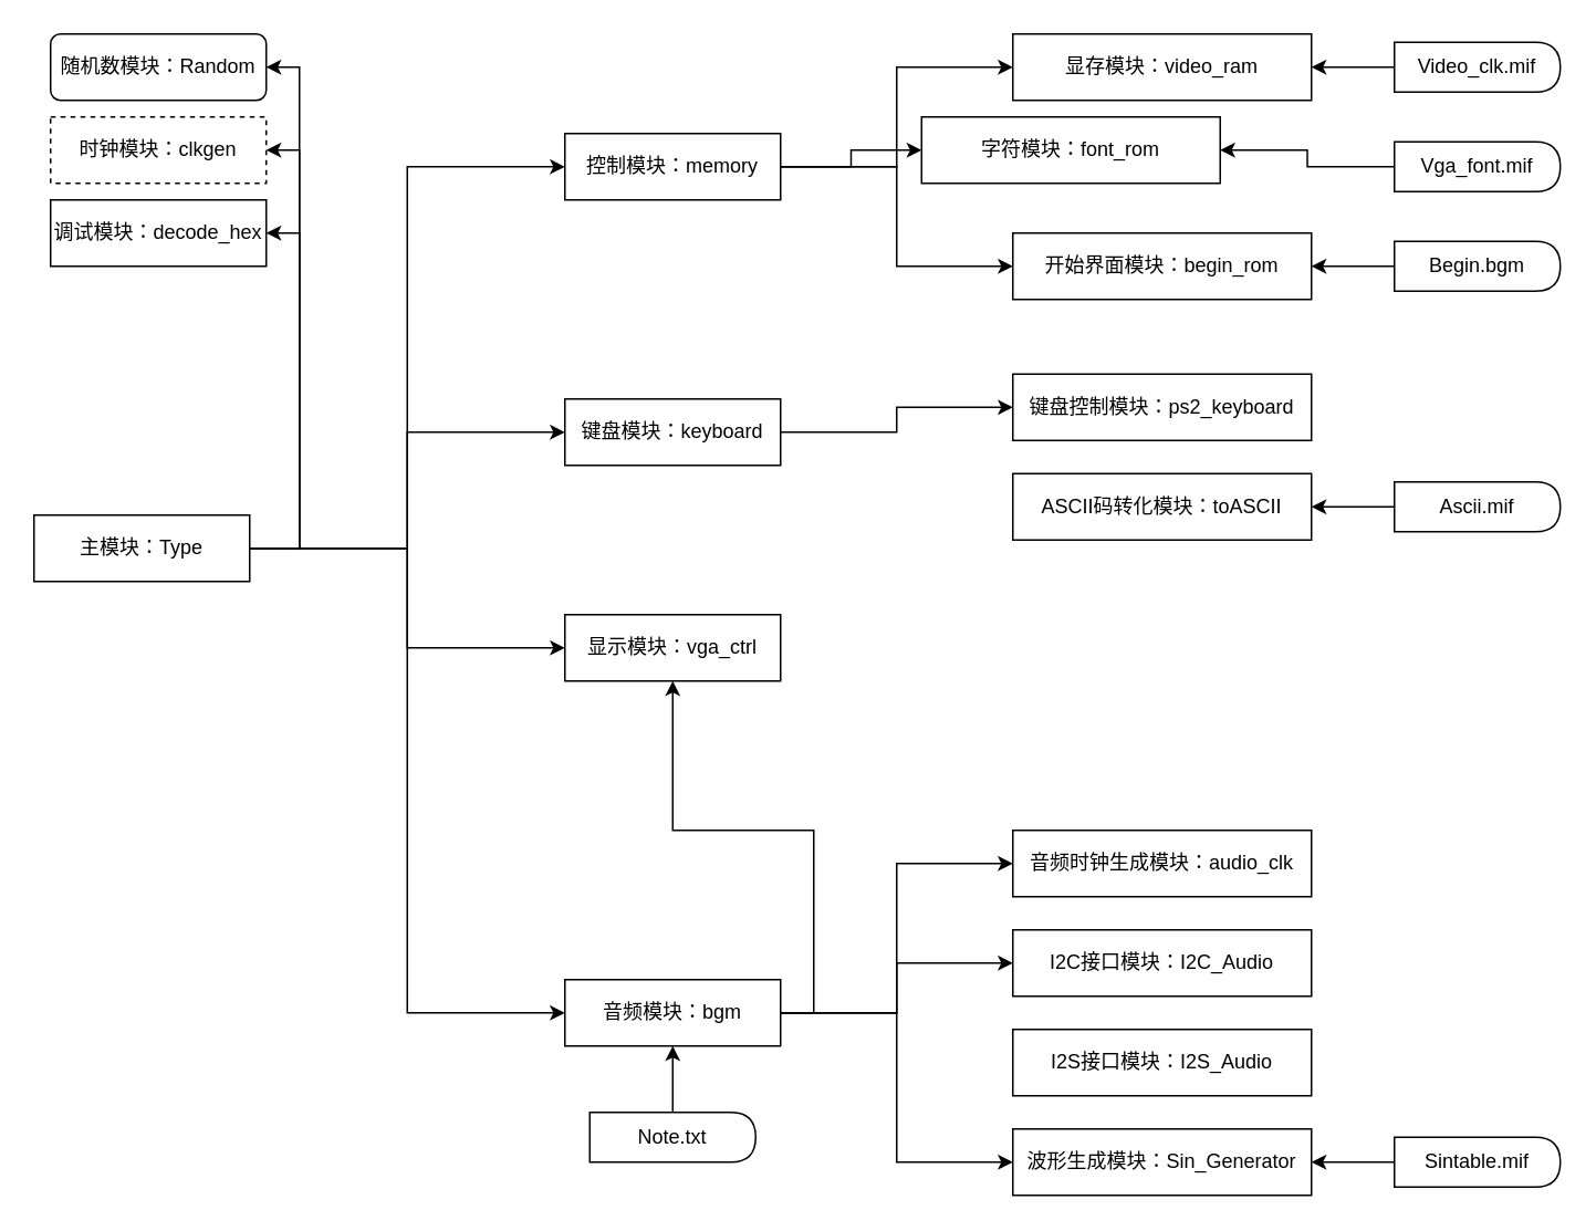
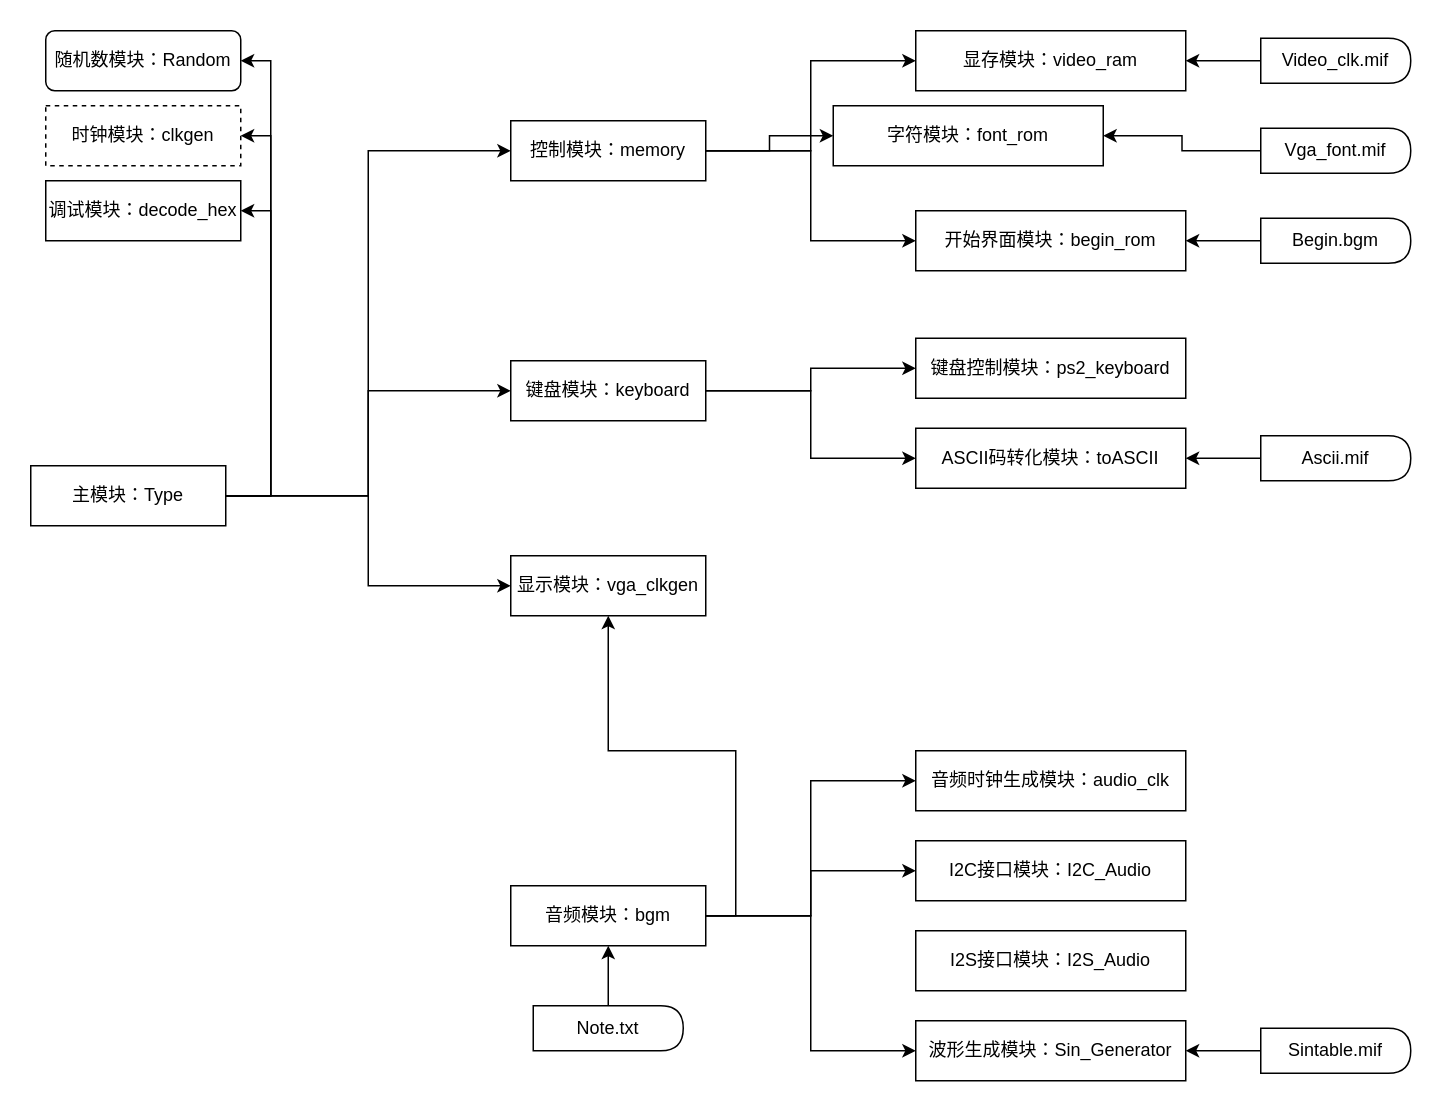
  <mxCell id="0" />
  <mxCell id="1" parent="0" />
  <mxCell id="2" style="edgeStyle=orthogonalEdgeStyle;rounded=0;orthogonalLoop=1;jettySize=auto;html=1;exitX=1;exitY=0.5;exitDx=0;exitDy=0;entryX=0;entryY=0.5;entryDx=0;entryDy=0;" edge="1" parent="1" source="9" target="13"><mxGeometry relative="1" as="geometry" /></mxCell>
  <mxCell id="3" style="edgeStyle=orthogonalEdgeStyle;rounded=0;orthogonalLoop=1;jettySize=auto;html=1;exitX=1;exitY=0.5;exitDx=0;exitDy=0;entryX=0;entryY=0.5;entryDx=0;entryDy=0;" edge="1" parent="1" source="9" target="16"><mxGeometry relative="1" as="geometry" /></mxCell>
  <mxCell id="4" style="edgeStyle=orthogonalEdgeStyle;rounded=0;orthogonalLoop=1;jettySize=auto;html=1;exitX=1;exitY=0.5;exitDx=0;exitDy=0;entryX=0;entryY=0.5;entryDx=0;entryDy=0;" edge="1" parent="1" source="9" target="17"><mxGeometry relative="1" as="geometry" /></mxCell>
- <mxCell id="5" style="edgeStyle=orthogonalEdgeStyle;rounded=0;orthogonalLoop=1;jettySize=auto;html=1;exitX=1;exitY=0.5;exitDx=0;exitDy=0;entryX=0;entryY=0.5;entryDx=0;entryDy=0;" edge="1" parent="1" source="9" target="22"><mxGeometry relative="1" as="geometry" /></mxCell>
  <mxCell id="6" style="edgeStyle=orthogonalEdgeStyle;rounded=0;orthogonalLoop=1;jettySize=auto;html=1;exitX=1;exitY=0.5;exitDx=0;exitDy=0;entryX=1;entryY=0.5;entryDx=0;entryDy=0;" edge="1" parent="1" source="9" target="25"><mxGeometry relative="1" as="geometry" /></mxCell>
  <mxCell id="7" style="edgeStyle=orthogonalEdgeStyle;rounded=0;orthogonalLoop=1;jettySize=auto;html=1;exitX=1;exitY=0.5;exitDx=0;exitDy=0;entryX=1;entryY=0.5;entryDx=0;entryDy=0;" edge="1" parent="1" source="9" target="24"><mxGeometry relative="1" as="geometry" /></mxCell>
  <mxCell id="8" style="edgeStyle=orthogonalEdgeStyle;rounded=0;orthogonalLoop=1;jettySize=auto;html=1;exitX=1;exitY=0.5;exitDx=0;exitDy=0;entryX=1;entryY=0.5;entryDx=0;entryDy=0;" edge="1" parent="1" source="9" target="23"><mxGeometry relative="1" as="geometry" /></mxCell>
  <mxCell id="9" value="主模块：Type" style="rounded=0;whiteSpace=wrap;html=1;" vertex="1" parent="1"><mxGeometry x="20" y="310" width="130" height="40" as="geometry" /></mxCell>
  <mxCell id="10" style="edgeStyle=orthogonalEdgeStyle;rounded=0;orthogonalLoop=1;jettySize=auto;html=1;exitX=1;exitY=0.5;exitDx=0;exitDy=0;entryX=0;entryY=0.5;entryDx=0;entryDy=0;" edge="1" parent="1" source="13" target="32"><mxGeometry relative="1" as="geometry" /></mxCell>
  <mxCell id="11" style="edgeStyle=orthogonalEdgeStyle;rounded=0;orthogonalLoop=1;jettySize=auto;html=1;exitX=1;exitY=0.5;exitDx=0;exitDy=0;" edge="1" parent="1" source="13" target="33"><mxGeometry relative="1" as="geometry" /></mxCell>
  <mxCell id="12" style="edgeStyle=orthogonalEdgeStyle;rounded=0;orthogonalLoop=1;jettySize=auto;html=1;exitX=1;exitY=0.5;exitDx=0;exitDy=0;entryX=0;entryY=0.5;entryDx=0;entryDy=0;" edge="1" parent="1" source="13" target="34"><mxGeometry relative="1" as="geometry" /></mxCell>
  <mxCell id="13" value="控制模块：memory" style="rounded=0;whiteSpace=wrap;html=1;" vertex="1" parent="1"><mxGeometry x="340" y="80" width="130" height="40" as="geometry" /></mxCell>
+ <mxCell id="14" style="edgeStyle=orthogonalEdgeStyle;rounded=0;orthogonalLoop=1;jettySize=auto;html=1;exitX=1;exitY=0.5;exitDx=0;exitDy=0;entryX=0;entryY=0.5;entryDx=0;entryDy=0;" edge="1" parent="1" source="16" target="31"><mxGeometry relative="1" as="geometry" /></mxCell>
  <mxCell id="15" style="edgeStyle=orthogonalEdgeStyle;rounded=0;orthogonalLoop=1;jettySize=auto;html=1;exitX=1;exitY=0.5;exitDx=0;exitDy=0;entryX=0;entryY=0.5;entryDx=0;entryDy=0;" edge="1" parent="1" source="16" target="30"><mxGeometry relative="1" as="geometry" /></mxCell>
  <mxCell id="16" value="键盘模块：keyboard" style="rounded=0;whiteSpace=wrap;html=1;" vertex="1" parent="1"><mxGeometry x="340" y="240" width="130" height="40" as="geometry" /></mxCell>
- <mxCell id="17" value="显示模块：vga_ctrl" style="rounded=0;whiteSpace=wrap;html=1;" vertex="1" parent="1"><mxGeometry x="340" y="370" width="130" height="40" as="geometry" /></mxCell>
+ <mxCell id="17" value="显示模块：vga_clkgen" style="rounded=0;whiteSpace=wrap;html=1;" vertex="1" parent="1"><mxGeometry x="340" y="370" width="130" height="40" as="geometry" /></mxCell>
  <mxCell id="18" style="edgeStyle=orthogonalEdgeStyle;rounded=0;orthogonalLoop=1;jettySize=auto;html=1;exitX=1;exitY=0.5;exitDx=0;exitDy=0;entryX=0;entryY=0.5;entryDx=0;entryDy=0;" edge="1" parent="1" source="22" target="27"><mxGeometry relative="1" as="geometry" /></mxCell>
  <mxCell id="19" style="edgeStyle=orthogonalEdgeStyle;rounded=0;orthogonalLoop=1;jettySize=auto;html=1;exitX=1;exitY=0.5;exitDx=0;exitDy=0;entryX=0;entryY=0.5;entryDx=0;entryDy=0;" edge="1" parent="1" source="22" target="26"><mxGeometry relative="1" as="geometry" /></mxCell>
  <mxCell id="20" style="edgeStyle=orthogonalEdgeStyle;rounded=0;orthogonalLoop=1;jettySize=auto;html=1;exitX=1;exitY=0.5;exitDx=0;exitDy=0;entryX=0;entryY=0.5;entryDx=0;entryDy=0;" edge="1" parent="1" source="22" target="29"><mxGeometry relative="1" as="geometry" /></mxCell>
  <mxCell id="21" style="edgeStyle=orthogonalEdgeStyle;rounded=0;orthogonalLoop=1;jettySize=auto;html=1;exitX=1;exitY=0.5;exitDx=0;exitDy=0;" edge="1" parent="1" source="22" target="17"><mxGeometry relative="1" as="geometry" /></mxCell>
  <mxCell id="22" value="音频模块：bgm" style="rounded=0;whiteSpace=wrap;html=1;" vertex="1" parent="1"><mxGeometry x="340" y="590" width="130" height="40" as="geometry" /></mxCell>
  <mxCell id="23" value="随机数模块：Random" style="whiteSpace=wrap;html=1;rounded=1;" vertex="1" parent="1"><mxGeometry x="30" y="20" width="130" height="40" as="geometry" /></mxCell>
  <mxCell id="24" value="时钟模块：clkgen" style="rounded=0;whiteSpace=wrap;html=1;dashed=1;" vertex="1" parent="1"><mxGeometry x="30" y="70" width="130" height="40" as="geometry" /></mxCell>
  <mxCell id="25" value="调试模块：decode_hex" style="rounded=0;whiteSpace=wrap;html=1;" vertex="1" parent="1"><mxGeometry x="30" y="120" width="130" height="40" as="geometry" /></mxCell>
  <mxCell id="26" value="音频时钟生成模块：audio_clk" style="rounded=0;whiteSpace=wrap;html=1;" vertex="1" parent="1"><mxGeometry x="610" y="500" width="180" height="40" as="geometry" /></mxCell>
  <mxCell id="27" value="I2C接口模块：I2C_Audio" style="rounded=0;whiteSpace=wrap;html=1;" vertex="1" parent="1"><mxGeometry x="610" y="560" width="180" height="40" as="geometry" /></mxCell>
  <mxCell id="28" value="I2S接口模块：I2S_Audio" style="rounded=0;whiteSpace=wrap;html=1;" vertex="1" parent="1"><mxGeometry x="610" y="620" width="180" height="40" as="geometry" /></mxCell>
  <mxCell id="29" value="波形生成模块：Sin_Generator" style="rounded=0;whiteSpace=wrap;html=1;" vertex="1" parent="1"><mxGeometry x="610" y="680" width="180" height="40" as="geometry" /></mxCell>
  <mxCell id="30" value="键盘控制模块：ps2_keyboard" style="rounded=0;whiteSpace=wrap;html=1;" vertex="1" parent="1"><mxGeometry x="610" y="225" width="180" height="40" as="geometry" /></mxCell>
  <mxCell id="31" value="ASCII码转化模块：toASCII" style="rounded=0;whiteSpace=wrap;html=1;" vertex="1" parent="1"><mxGeometry x="610" y="285" width="180" height="40" as="geometry" /></mxCell>
  <mxCell id="32" value="显存模块：video_ram" style="rounded=0;whiteSpace=wrap;html=1;" vertex="1" parent="1"><mxGeometry x="610" y="20" width="180" height="40" as="geometry" /></mxCell>
  <mxCell id="33" value="字符模块：font_rom" style="rounded=0;whiteSpace=wrap;html=1;" vertex="1" parent="1"><mxGeometry x="555" y="70" width="180" height="40" as="geometry" /></mxCell>
  <mxCell id="34" value="开始界面模块：begin_rom" style="rounded=0;whiteSpace=wrap;html=1;" vertex="1" parent="1"><mxGeometry x="610" y="140" width="180" height="40" as="geometry" /></mxCell>
  <mxCell id="35" style="edgeStyle=orthogonalEdgeStyle;rounded=0;orthogonalLoop=1;jettySize=auto;html=1;entryX=1;entryY=0.5;entryDx=0;entryDy=0;" edge="1" parent="1" source="36" target="31"><mxGeometry relative="1" as="geometry" /></mxCell>
  <mxCell id="36" value="Ascii.mif" style="shape=delay;whiteSpace=wrap;html=1;" vertex="1" parent="1"><mxGeometry x="840" y="290" width="100" height="30" as="geometry" /></mxCell>
  <mxCell id="37" style="edgeStyle=orthogonalEdgeStyle;rounded=0;orthogonalLoop=1;jettySize=auto;html=1;entryX=1;entryY=0.5;entryDx=0;entryDy=0;" edge="1" parent="1" source="38" target="29"><mxGeometry relative="1" as="geometry" /></mxCell>
  <mxCell id="38" value="Sintable.mif" style="shape=delay;whiteSpace=wrap;html=1;" vertex="1" parent="1"><mxGeometry x="840" y="685" width="100" height="30" as="geometry" /></mxCell>
  <mxCell id="39" style="edgeStyle=orthogonalEdgeStyle;rounded=0;orthogonalLoop=1;jettySize=auto;html=1;entryX=0.5;entryY=1;entryDx=0;entryDy=0;" edge="1" parent="1" source="40" target="22"><mxGeometry relative="1" as="geometry" /></mxCell>
  <mxCell id="40" value="Note.txt" style="shape=delay;whiteSpace=wrap;html=1;" vertex="1" parent="1"><mxGeometry x="355" y="670" width="100" height="30" as="geometry" /></mxCell>
  <mxCell id="41" style="edgeStyle=orthogonalEdgeStyle;rounded=0;orthogonalLoop=1;jettySize=auto;html=1;" edge="1" parent="1" source="42" target="33"><mxGeometry relative="1" as="geometry" /></mxCell>
  <mxCell id="42" value="Vga_font.mif" style="shape=delay;whiteSpace=wrap;html=1;" vertex="1" parent="1"><mxGeometry x="840" y="85" width="100" height="30" as="geometry" /></mxCell>
  <mxCell id="43" style="edgeStyle=orthogonalEdgeStyle;rounded=0;orthogonalLoop=1;jettySize=auto;html=1;entryX=1;entryY=0.5;entryDx=0;entryDy=0;" edge="1" parent="1" source="44" target="32"><mxGeometry relative="1" as="geometry" /></mxCell>
  <mxCell id="44" value="Video_clk.mif" style="shape=delay;whiteSpace=wrap;html=1;" vertex="1" parent="1"><mxGeometry x="840" y="25" width="100" height="30" as="geometry" /></mxCell>
  <mxCell id="45" style="edgeStyle=orthogonalEdgeStyle;rounded=0;orthogonalLoop=1;jettySize=auto;html=1;entryX=1;entryY=0.5;entryDx=0;entryDy=0;" edge="1" parent="1" source="46" target="34"><mxGeometry relative="1" as="geometry" /></mxCell>
  <mxCell id="46" value="Begin.bgm" style="shape=delay;whiteSpace=wrap;html=1;" vertex="1" parent="1"><mxGeometry x="840" y="145" width="100" height="30" as="geometry" /></mxCell>
